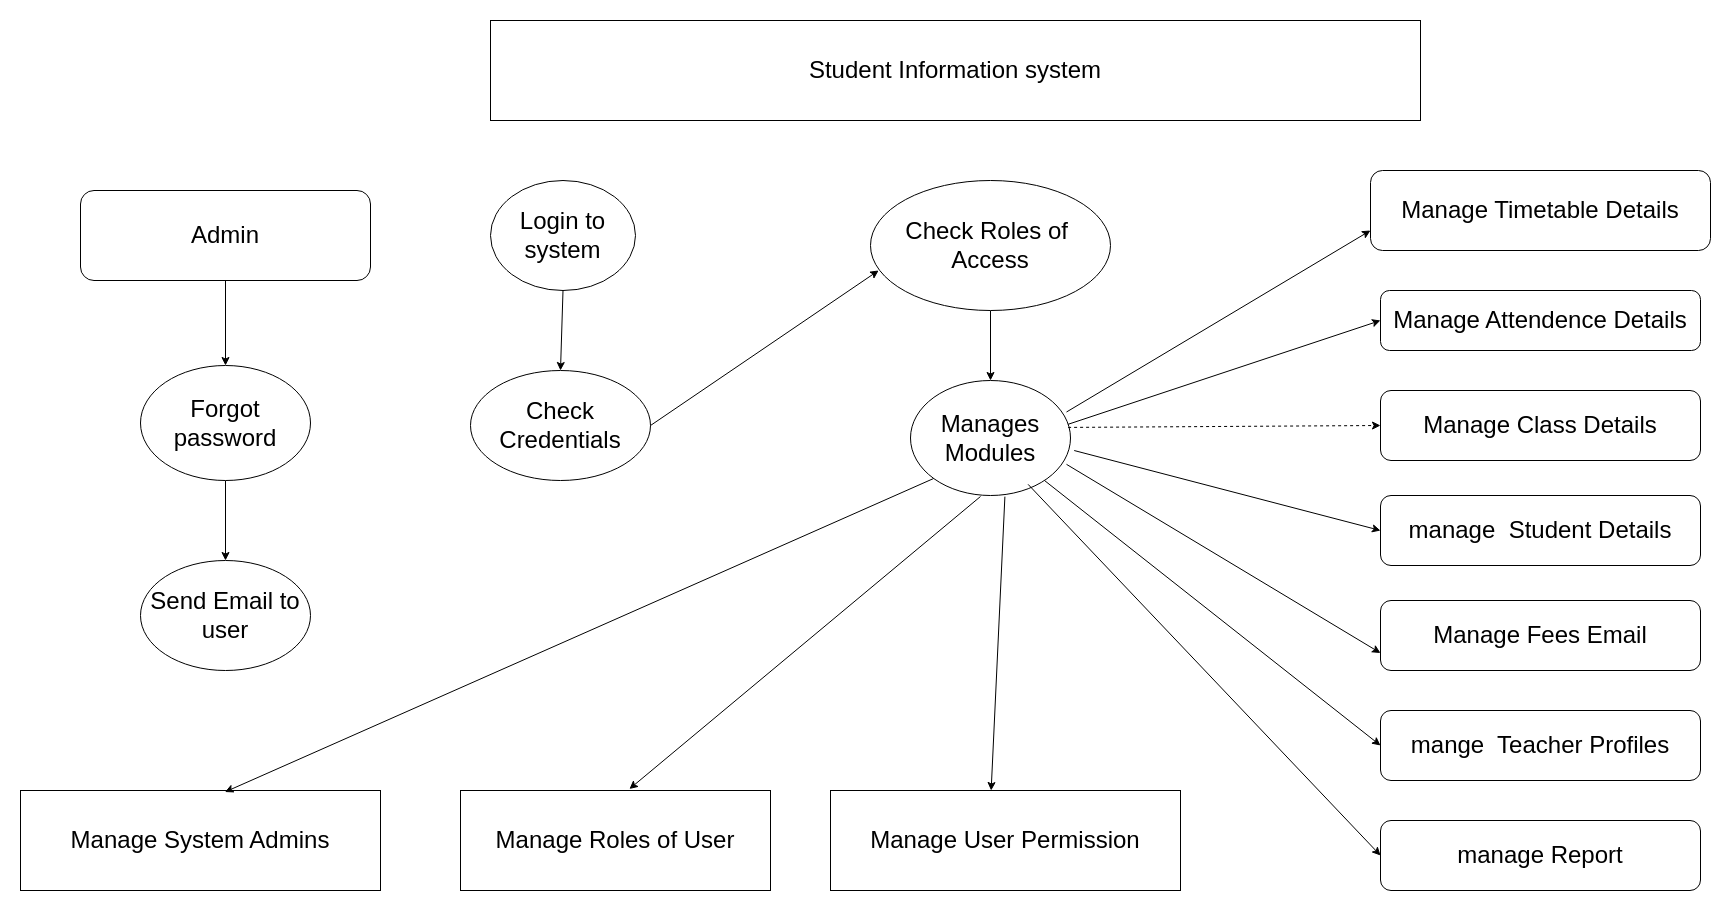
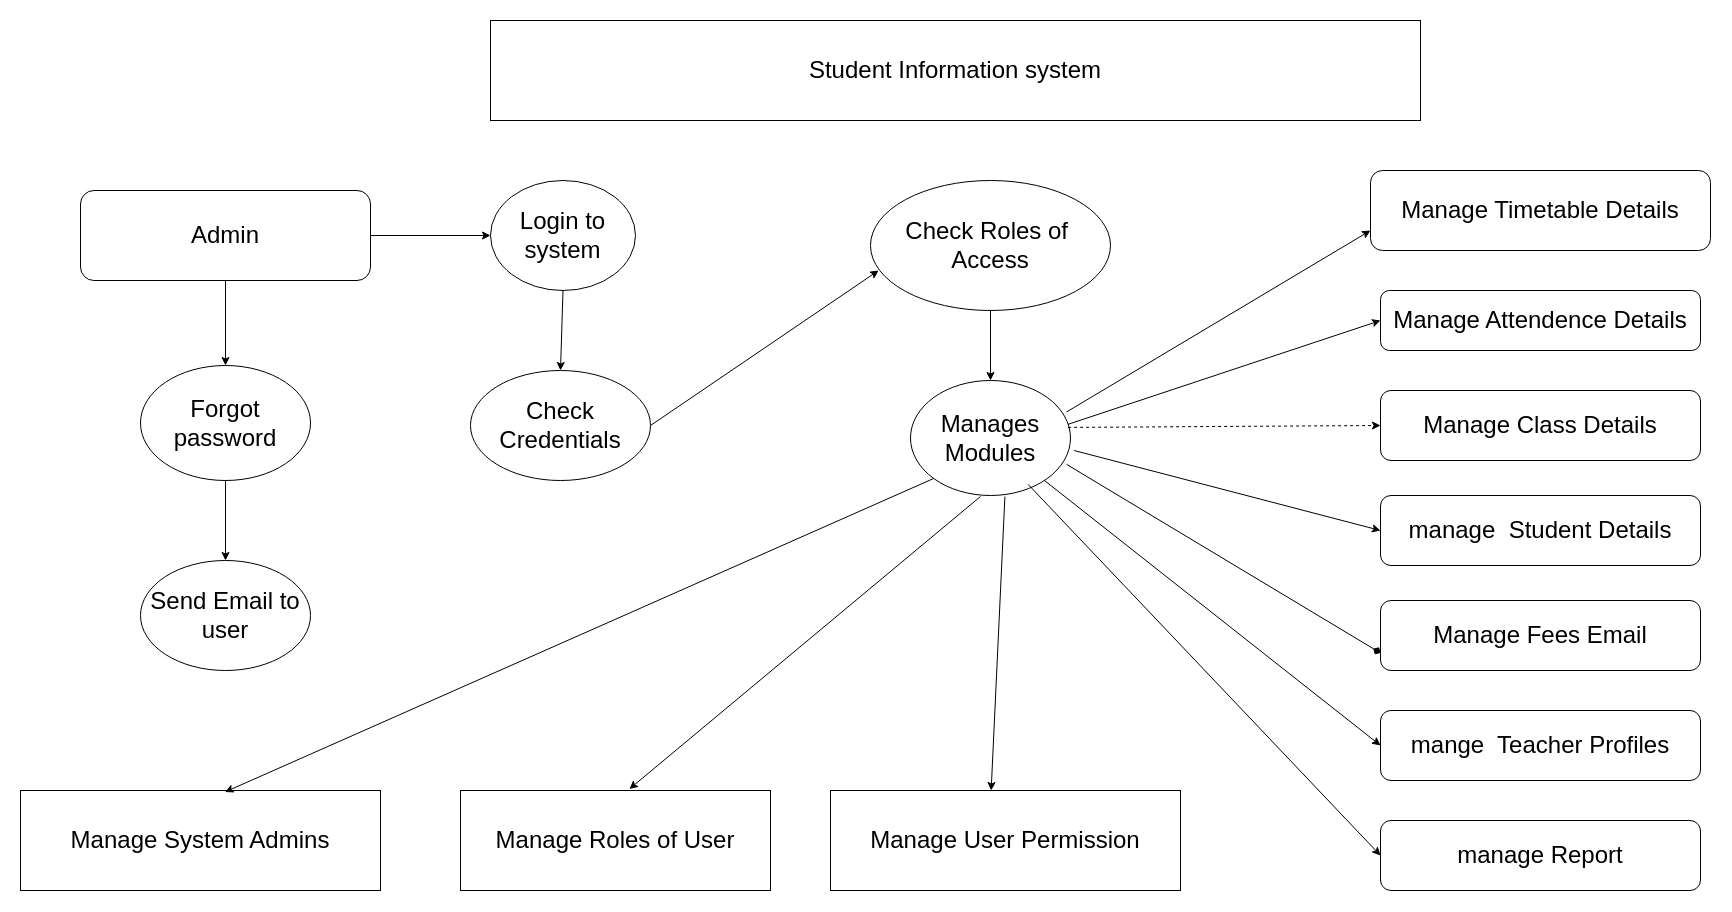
  <mxCell id="0" />
  <mxCell id="1" parent="0" />
  <mxCell id="2" value="&lt;font style=&quot;font-size: 24px;&quot;&gt;Student Information system&lt;/font&gt;" style="rounded=0;whiteSpace=wrap;html=1;fillColor=light-dark(#FFFFFF,#FF3333);" vertex="1" parent="1"><mxGeometry x="490" y="20" width="930" height="100" as="geometry" /></mxCell>
+ <mxCell id="3" value="" style="edgeStyle=orthogonalEdgeStyle;rounded=0;orthogonalLoop=1;jettySize=auto;html=1;" edge="1" parent="1" source="5" target="6"><mxGeometry relative="1" as="geometry" /></mxCell>
  <mxCell id="4" value="" style="edgeStyle=orthogonalEdgeStyle;rounded=0;orthogonalLoop=1;jettySize=auto;html=1;" edge="1" parent="1" source="5" target="8"><mxGeometry relative="1" as="geometry" /></mxCell>
  <mxCell id="5" value="&lt;font style=&quot;font-size: 24px;&quot;&gt;Admin&lt;/font&gt;" style="rounded=1;whiteSpace=wrap;html=1;fillColor=light-dark(#FFFFFF,#FF3333);" vertex="1" parent="1"><mxGeometry x="80" y="190" width="290" height="90" as="geometry" /></mxCell>
  <mxCell id="6" value="&lt;font style=&quot;font-size: 24px;&quot;&gt;Login to system&lt;/font&gt;" style="ellipse;whiteSpace=wrap;html=1;rounded=1;fillColor=light-dark(#FFFFFF,#FF3333);" vertex="1" parent="1"><mxGeometry x="490" y="180" width="145" height="110" as="geometry" /></mxCell>
  <mxCell id="7" value="" style="edgeStyle=orthogonalEdgeStyle;rounded=0;orthogonalLoop=1;jettySize=auto;html=1;" edge="1" parent="1" source="8" target="9"><mxGeometry relative="1" as="geometry" /></mxCell>
  <mxCell id="8" value="&lt;font style=&quot;font-size: 24px;&quot;&gt;Forgot password&lt;/font&gt;" style="ellipse;whiteSpace=wrap;html=1;rounded=1;fillColor=light-dark(#FFFFFF,#FF3333);" vertex="1" parent="1"><mxGeometry x="140" y="365" width="170" height="115" as="geometry" /></mxCell>
  <mxCell id="9" value="&lt;font style=&quot;font-size: 24px;&quot;&gt;Send Email to user&lt;/font&gt;" style="ellipse;whiteSpace=wrap;html=1;rounded=1;fillColor=light-dark(#FFFFFF,#FF3333);" vertex="1" parent="1"><mxGeometry x="140" y="560" width="170" height="110" as="geometry" /></mxCell>
  <mxCell id="10" value="&lt;font style=&quot;font-size: 24px;&quot;&gt;Check Credentials&lt;/font&gt;" style="ellipse;whiteSpace=wrap;html=1;rounded=1;fillColor=light-dark(#FFFFFF,#FF3333);" vertex="1" parent="1"><mxGeometry x="470" y="370" width="180" height="110" as="geometry" /></mxCell>
  <mxCell id="11" value="" style="endArrow=classic;html=1;rounded=0;exitX=1;exitY=0.5;exitDx=0;exitDy=0;entryX=0.034;entryY=0.692;entryDx=0;entryDy=0;entryPerimeter=0;" edge="1" parent="1" source="10" target="13"><mxGeometry width="50" height="50" relative="1" as="geometry"><mxPoint x="660" y="390" as="sourcePoint" /><mxPoint x="810" y="240" as="targetPoint" /></mxGeometry></mxCell>
  <mxCell id="12" value="" style="edgeStyle=orthogonalEdgeStyle;rounded=0;orthogonalLoop=1;jettySize=auto;html=1;" edge="1" parent="1" source="13" target="14"><mxGeometry relative="1" as="geometry" /></mxCell>
  <mxCell id="13" value="&lt;font style=&quot;font-size: 24px;&quot;&gt;Check Roles of&amp;nbsp; Access&lt;/font&gt;" style="ellipse;whiteSpace=wrap;html=1;fillColor=light-dark(#FFFFFF,#FF3333);" vertex="1" parent="1"><mxGeometry x="870" y="180" width="240" height="130" as="geometry" /></mxCell>
  <mxCell id="14" value="&lt;font style=&quot;font-size: 24px;&quot;&gt;Manages Modules&lt;/font&gt;" style="ellipse;whiteSpace=wrap;html=1;fillColor=light-dark(#FFFFFF,#FF3333);" vertex="1" parent="1"><mxGeometry x="910" y="380" width="160" height="115" as="geometry" /></mxCell>
  <mxCell id="15" value="&lt;font style=&quot;font-size: 24px;&quot;&gt;Manage System Admins&lt;/font&gt;" style="rounded=0;whiteSpace=wrap;html=1;fillColor=light-dark(#FFFFFF,#FF3333);" vertex="1" parent="1"><mxGeometry x="20" y="790" width="360" height="100" as="geometry" /></mxCell>
  <mxCell id="16" value="&lt;font style=&quot;font-size: 24px;&quot;&gt;Manage Roles of User&lt;/font&gt;" style="whiteSpace=wrap;html=1;rounded=0;fillColor=light-dark(#FFFFFF,#FF3333);" vertex="1" parent="1"><mxGeometry x="460" y="790" width="310" height="100" as="geometry" /></mxCell>
  <mxCell id="17" value="&lt;font style=&quot;font-size: 24px;&quot;&gt;Manage User Permission&lt;/font&gt;" style="whiteSpace=wrap;html=1;rounded=0;fillColor=light-dark(#FFFFFF,#FF3333);" vertex="1" parent="1"><mxGeometry x="830" y="790" width="350" height="100" as="geometry" /></mxCell>
  <mxCell id="18" value="&lt;font style=&quot;font-size: 24px;&quot;&gt;manage&amp;nbsp; Student Details&lt;/font&gt;" style="rounded=1;whiteSpace=wrap;html=1;fillColor=light-dark(#FFFFFF,#FF3333);" vertex="1" parent="1"><mxGeometry x="1380" y="495" width="320" height="70" as="geometry" /></mxCell>
  <mxCell id="19" value="&lt;font style=&quot;font-size: 24px;&quot;&gt;Manage Class Details&lt;/font&gt;" style="whiteSpace=wrap;html=1;rounded=1;fillColor=light-dark(#FFFFFF,#FF3333);" vertex="1" parent="1"><mxGeometry x="1380" y="390" width="320" height="70" as="geometry" /></mxCell>
  <mxCell id="20" value="&lt;font style=&quot;font-size: 24px;&quot;&gt;Manage Attendence Details&lt;/font&gt;" style="whiteSpace=wrap;html=1;rounded=1;fillColor=light-dark(#FFFFFF,#FF3333);" vertex="1" parent="1"><mxGeometry x="1380" y="290" width="320" height="60" as="geometry" /></mxCell>
  <mxCell id="21" value="&lt;font style=&quot;font-size: 24px;&quot;&gt;Manage Timetable Details&lt;/font&gt;" style="whiteSpace=wrap;html=1;rounded=1;fillColor=light-dark(#FFFFFF,#FF3333);" vertex="1" parent="1"><mxGeometry x="1370" width="340" height="80" as="geometry" y="170" /></mxCell>
  <mxCell id="22" value="&lt;font style=&quot;font-size: 24px;&quot;&gt;Manage Fees Email&lt;/font&gt;" style="whiteSpace=wrap;html=1;rounded=1;fillColor=light-dark(#FFFFFF,#FF3333);" vertex="1" parent="1"><mxGeometry x="1380" y="600" width="320" height="70" as="geometry" /></mxCell>
  <mxCell id="23" value="&lt;font style=&quot;font-size: 24px;&quot;&gt;mange&amp;nbsp; Teacher Profiles&lt;/font&gt;" style="whiteSpace=wrap;html=1;rounded=1;fillColor=light-dark(#FFFFFF,#FF3333);" vertex="1" parent="1"><mxGeometry x="1380" y="710" width="320" height="70" as="geometry" /></mxCell>
  <mxCell id="24" value="&lt;font style=&quot;font-size: 24px;&quot;&gt;manage Report&lt;/font&gt;" style="whiteSpace=wrap;html=1;rounded=1;fillColor=light-dark(#FFFFFF,#FF3333);" vertex="1" parent="1"><mxGeometry x="1380" y="820" width="320" height="70" as="geometry" /></mxCell>
  <mxCell id="25" value="" style="edgeStyle=none;orthogonalLoop=1;jettySize=auto;html=1;rounded=0;entryX=0;entryY=0.75;entryDx=0;entryDy=0;exitX=0.975;exitY=0.274;exitDx=0;exitDy=0;exitPerimeter=0;" edge="1" parent="1" source="14" target="21"><mxGeometry width="100" relative="1" as="geometry"><mxPoint x="1070" y="410" as="sourcePoint" /><mxPoint x="1150" y="420" as="targetPoint" /><Array as="points" /></mxGeometry></mxCell>
  <mxCell id="26" value="" style="edgeStyle=none;orthogonalLoop=1;jettySize=auto;html=1;rounded=0;entryX=0;entryY=0.5;entryDx=0;entryDy=0;exitX=0.985;exitY=0.381;exitDx=0;exitDy=0;exitPerimeter=0;" edge="1" parent="1" source="14" target="20"><mxGeometry width="100" relative="1" as="geometry"><mxPoint x="1160" y="440" as="sourcePoint" /><mxPoint x="1260" y="440" as="targetPoint" /><Array as="points" /></mxGeometry></mxCell>
  <mxCell id="27" value="" style="edgeStyle=none;orthogonalLoop=1;jettySize=auto;html=1;rounded=0;entryX=0;entryY=0.5;entryDx=0;entryDy=0;exitX=0.985;exitY=0.408;exitDx=0;exitDy=0;exitPerimeter=0;dashed=1;" edge="1" parent="1" source="14" target="19"><mxGeometry width="100" relative="1" as="geometry"><mxPoint x="1090" y="430" as="sourcePoint" /><mxPoint x="1190" y="430" as="targetPoint" /><Array as="points" /></mxGeometry></mxCell>
  <mxCell id="28" value="" style="edgeStyle=none;orthogonalLoop=1;jettySize=auto;html=1;rounded=0;exitX=1.023;exitY=0.609;exitDx=0;exitDy=0;exitPerimeter=0;entryX=0;entryY=0.5;entryDx=0;entryDy=0;" edge="1" parent="1" source="14" target="18"><mxGeometry width="100" relative="1" as="geometry"><mxPoint x="1260" y="520" as="sourcePoint" /><mxPoint x="1360" y="520" as="targetPoint" /><Array as="points" /></mxGeometry></mxCell>
- <mxCell id="29" value="" style="edgeStyle=none;orthogonalLoop=1;jettySize=auto;html=1;rounded=0;entryX=0;entryY=0.75;entryDx=0;entryDy=0;exitX=0.975;exitY=0.729;exitDx=0;exitDy=0;exitPerimeter=0;" edge="1" parent="1" source="14" target="22"><mxGeometry width="100" relative="1" as="geometry"><mxPoint x="1200" y="610" as="sourcePoint" /><mxPoint x="1300" y="610" as="targetPoint" /><Array as="points" /></mxGeometry></mxCell>
+ <mxCell id="29" value="" style="edgeStyle=none;orthogonalLoop=1;jettySize=auto;html=1;rounded=0;entryX=0;entryY=0.75;entryDx=0;entryDy=0;exitX=0.975;exitY=0.729;exitDx=0;exitDy=0;exitPerimeter=0;endArrow=diamond;" edge="1" parent="1" source="14" target="22"><mxGeometry width="100" relative="1" as="geometry"><mxPoint x="1200" y="610" as="sourcePoint" /><mxPoint x="1300" y="610" as="targetPoint" /><Array as="points" /></mxGeometry></mxCell>
  <mxCell id="30" value="" style="edgeStyle=none;orthogonalLoop=1;jettySize=auto;html=1;rounded=0;entryX=0;entryY=0.5;entryDx=0;entryDy=0;" edge="1" parent="1" source="14" target="23"><mxGeometry width="100" relative="1" as="geometry"><mxPoint x="1200" y="710" as="sourcePoint" /><mxPoint x="1300" y="710" as="targetPoint" /><Array as="points" /></mxGeometry></mxCell>
  <mxCell id="31" value="" style="edgeStyle=none;orthogonalLoop=1;jettySize=auto;html=1;rounded=0;entryX=0;entryY=0.5;entryDx=0;entryDy=0;exitX=0.735;exitY=0.903;exitDx=0;exitDy=0;exitPerimeter=0;" edge="1" parent="1" source="14" target="24"><mxGeometry width="100" relative="1" as="geometry"><mxPoint x="1240" y="840" as="sourcePoint" /><mxPoint x="1340" y="840" as="targetPoint" /><Array as="points" /></mxGeometry></mxCell>
  <mxCell id="32" value="" style="edgeStyle=none;orthogonalLoop=1;jettySize=auto;html=1;rounded=0;entryX=0.459;entryY=0;entryDx=0;entryDy=0;entryPerimeter=0;exitX=0.59;exitY=1.01;exitDx=0;exitDy=0;exitPerimeter=0;" edge="1" parent="1" source="14" target="17"><mxGeometry width="100" relative="1" as="geometry"><mxPoint x="940" y="540" as="sourcePoint" /><mxPoint x="1040" y="540" as="targetPoint" /><Array as="points" /></mxGeometry></mxCell>
  <mxCell id="33" value="" style="edgeStyle=none;orthogonalLoop=1;jettySize=auto;html=1;rounded=0;entryX=0.545;entryY=-0.015;entryDx=0;entryDy=0;entryPerimeter=0;" edge="1" parent="1" target="16"><mxGeometry width="100" relative="1" as="geometry"><mxPoint x="980" y="496" as="sourcePoint" /><mxPoint x="870" y="580" as="targetPoint" /><Array as="points" /></mxGeometry></mxCell>
  <mxCell id="34" value="" style="edgeStyle=none;orthogonalLoop=1;jettySize=auto;html=1;rounded=0;exitX=0;exitY=1;exitDx=0;exitDy=0;entryX=0.568;entryY=0.015;entryDx=0;entryDy=0;entryPerimeter=0;" edge="1" parent="1" source="14" target="15"><mxGeometry width="100" relative="1" as="geometry"><mxPoint x="750" y="540" as="sourcePoint" /><mxPoint x="924" y="473" as="targetPoint" /><Array as="points" /></mxGeometry></mxCell>
  <mxCell id="35" value="" style="edgeStyle=none;orthogonalLoop=1;jettySize=auto;html=1;rounded=0;entryX=0.5;entryY=0;entryDx=0;entryDy=0;exitX=0.5;exitY=1;exitDx=0;exitDy=0;" edge="1" parent="1" source="6" target="10"><mxGeometry width="100" relative="1" as="geometry"><mxPoint x="490" y="290" as="sourcePoint" /><mxPoint x="590" y="290" as="targetPoint" /><Array as="points" /></mxGeometry></mxCell>
